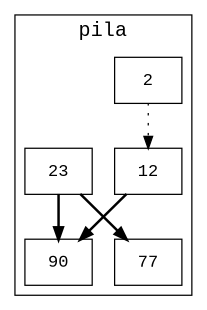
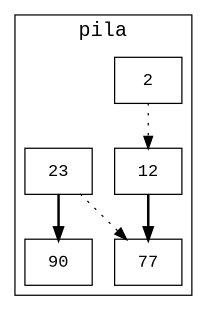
  digraph {
    fontname="Liberation Mono"
    node [fontname="Liberation Mono" shape=record]
    edge [fontname="Liberation Mono" style=dotted]
    2
    12
    90
    23
    77
    subgraph cluster_1 {
      fontsize=16
      label=pila
      2
      12
      90
      23
      77
    }
    2 -> 12
-   12 -> 90 [style=bold]
+   12 -> 77 [style=bold]
    23 -> 90 [style=bold]
-   23 -> 77 [style=bold]
+   23 -> 77
  }
